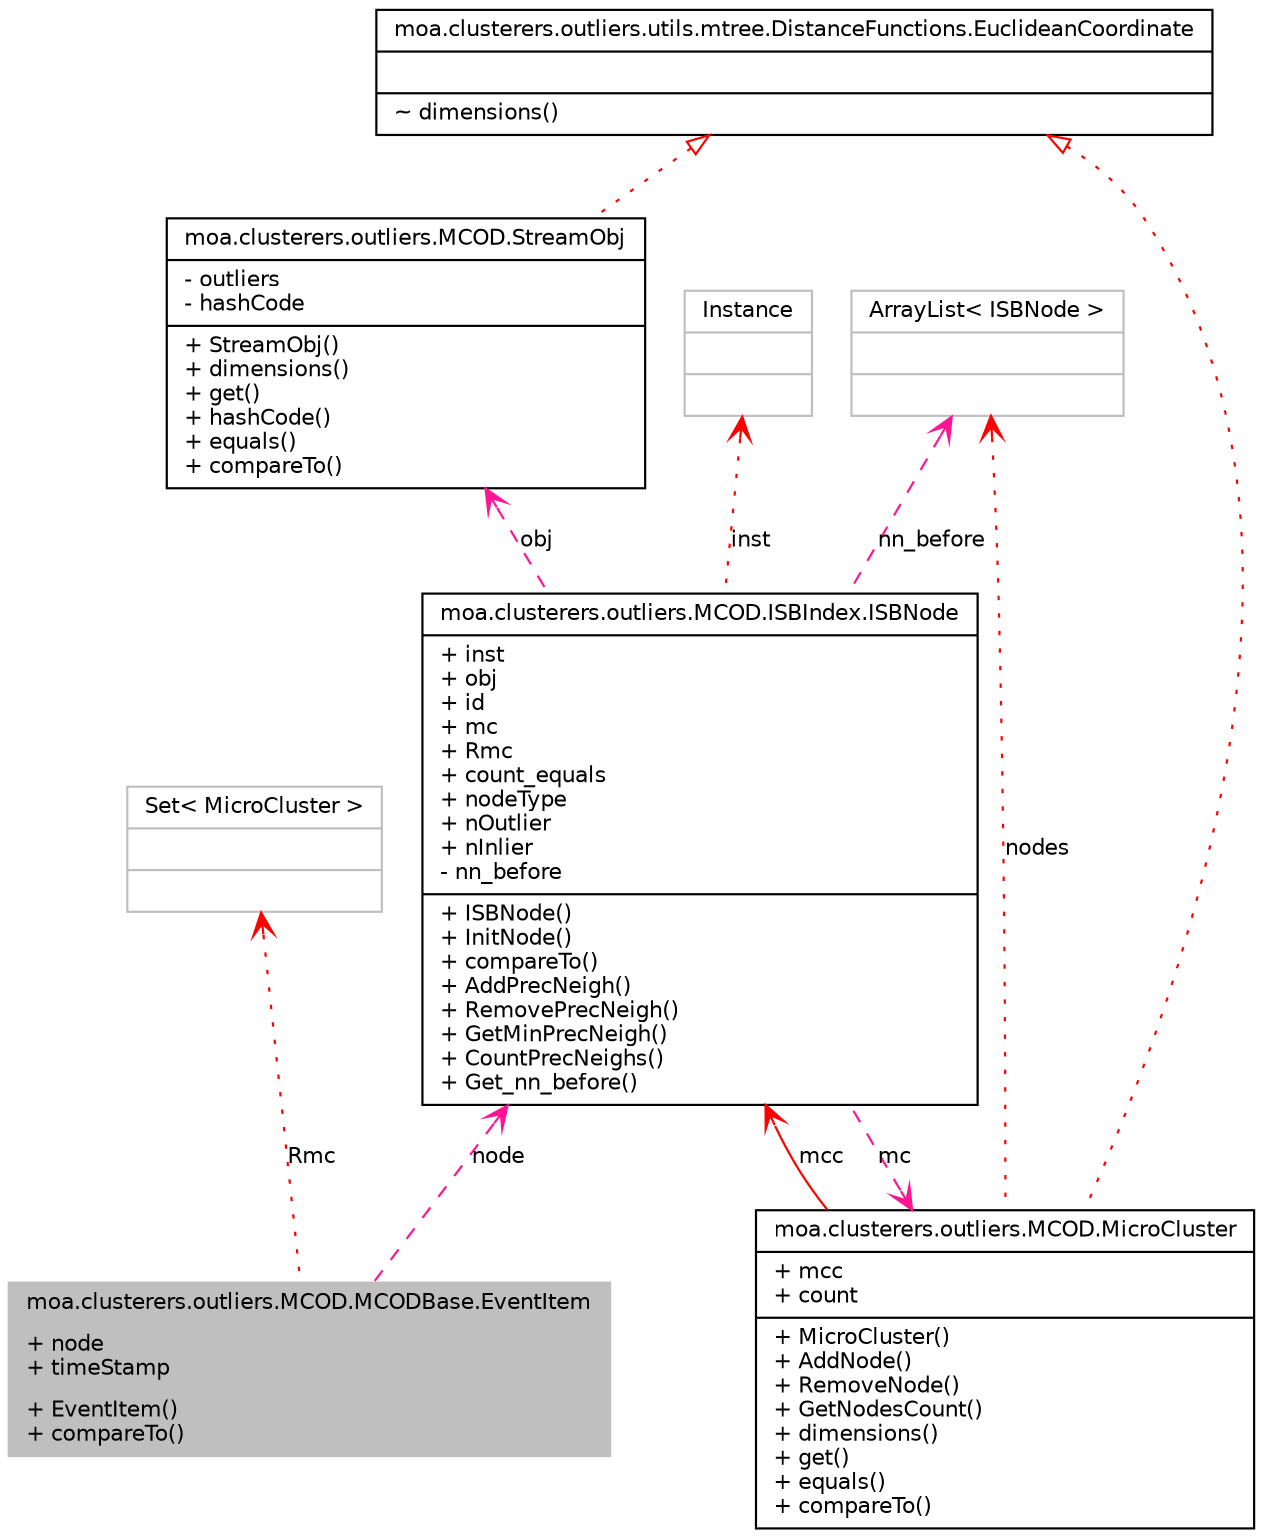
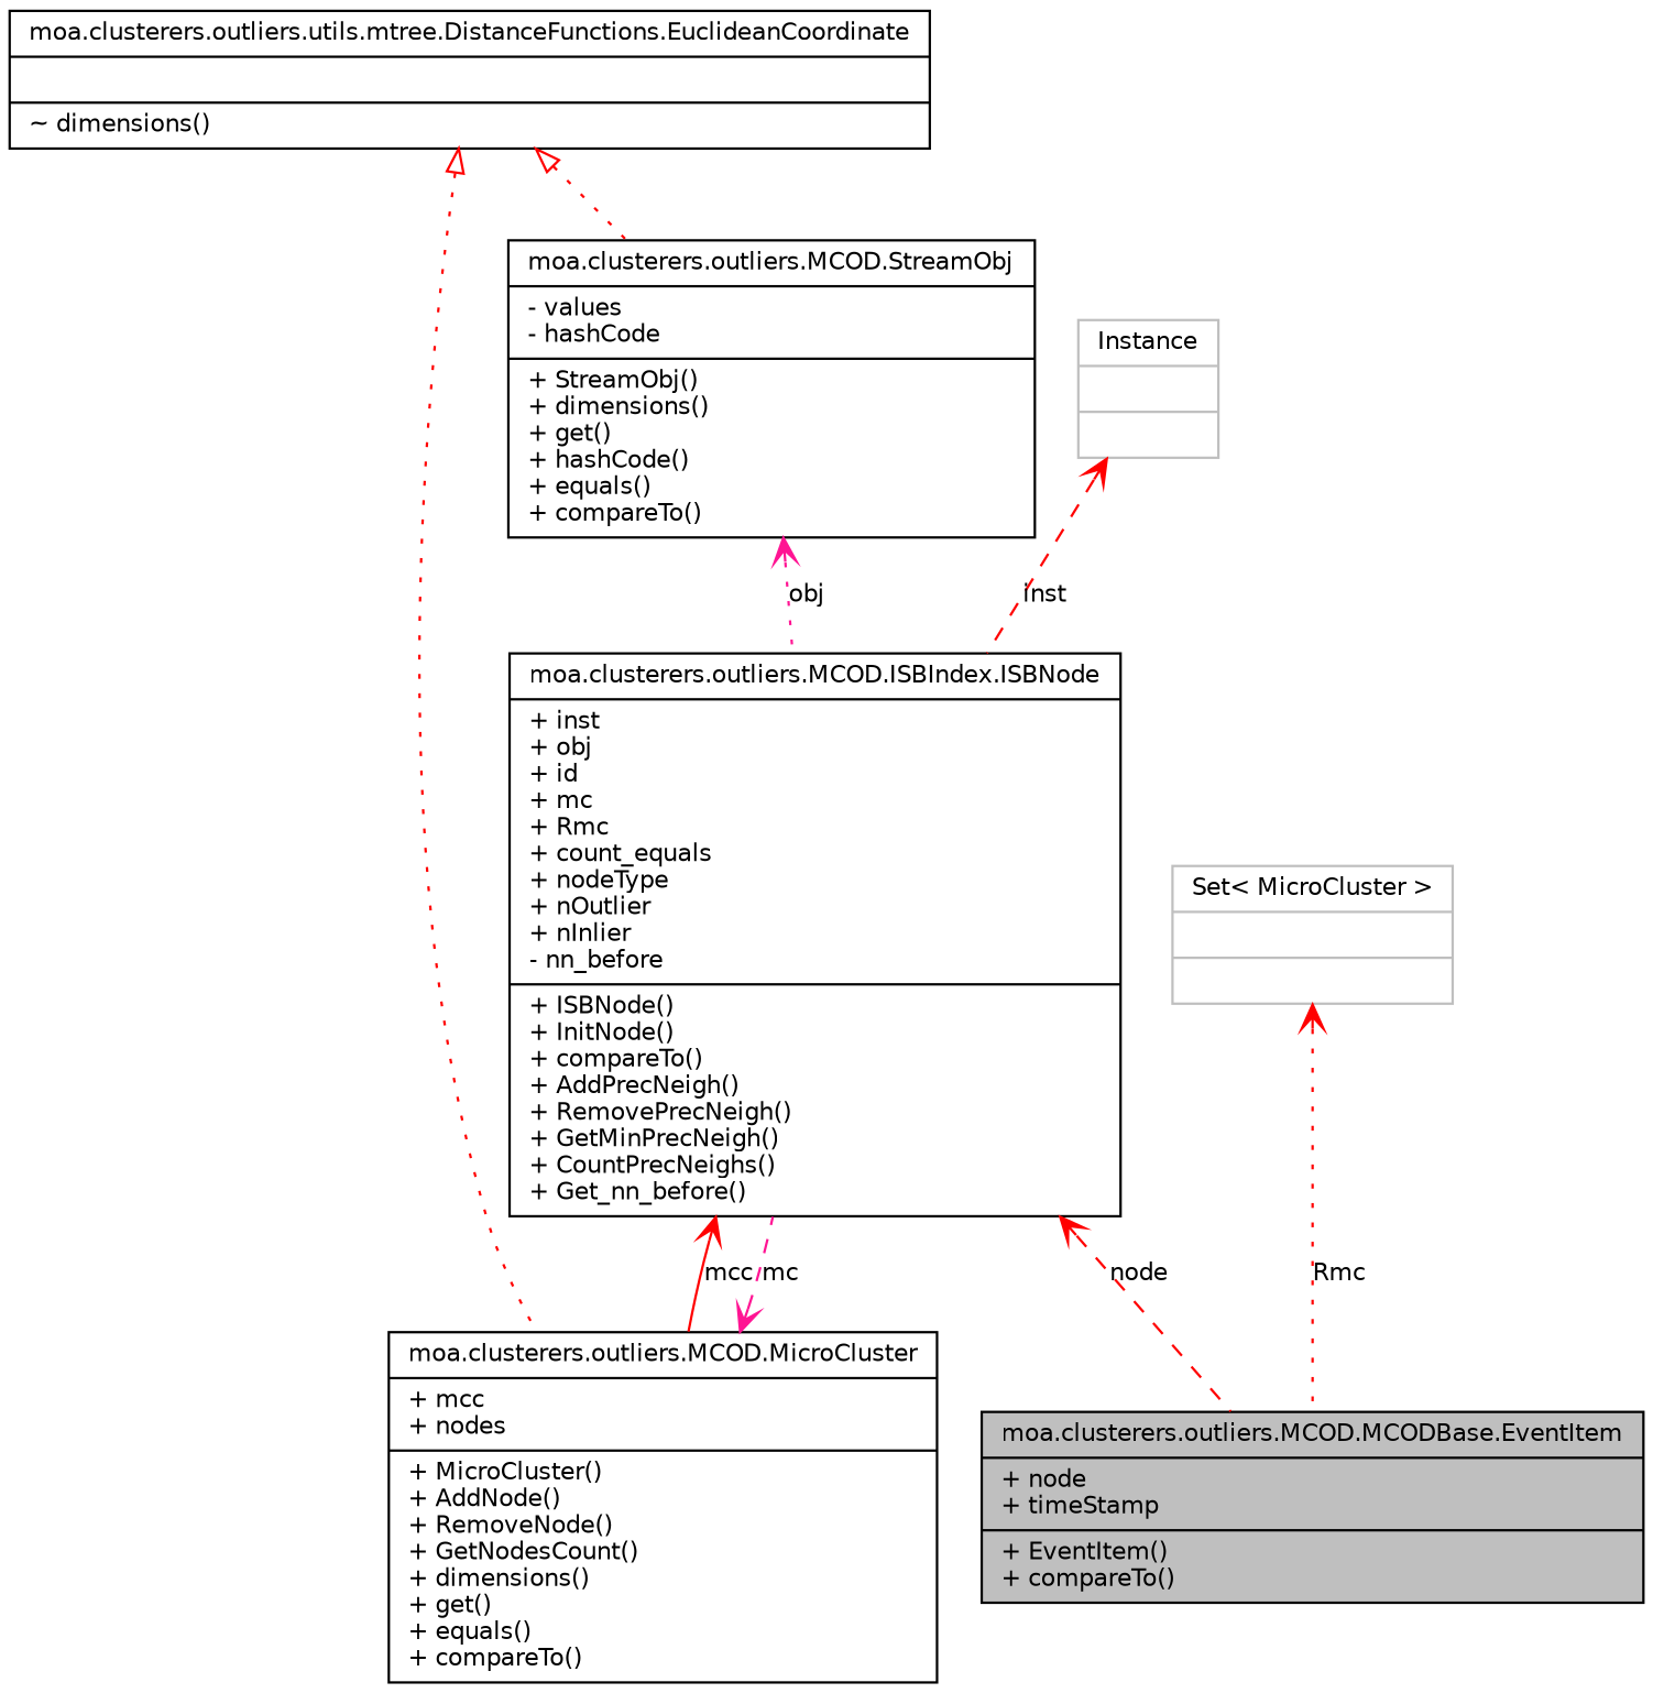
  digraph {
    node [color=black fillcolor=white fontname=Helvetica fontsize=10 shape=record style=filled]
    edge [arrowtail=open color=red dir=back fontname=Helvetica fontsize=10 labelfontname=Helvetica labelfontsize=10 style=dotted]
-   n1 [color=grey75 fillcolor=grey75 fontcolor=black height=0.2 label="{moa.clusterers.outliers.MCOD.MCODBase.EventItem\n|+ node\l+ timeStamp\l|+ EventItem()\l+ compareTo()\l}" width=0.4]
+   n1 [fillcolor=grey75 fontcolor=black height=0.2 label="{moa.clusterers.outliers.MCOD.MCODBase.EventItem\n|+ node\l+ timeStamp\l|+ EventItem()\l+ compareTo()\l}" width=0.4]
    n2 [height=0.2 label="{moa.clusterers.outliers.MCOD.ISBIndex.ISBNode\n|+ inst\l+ obj\l+ id\l+ mc\l+ Rmc\l+ count_equals\l+ nodeType\l+ nOutlier\l+ nInlier\l- nn_before\l|+ ISBNode()\l+ InitNode()\l+ compareTo()\l+ AddPrecNeigh()\l+ RemovePrecNeigh()\l+ GetMinPrecNeigh()\l+ CountPrecNeighs()\l+ Get_nn_before()\l}" width=0.4]
-   n3 [height=0.2 label="{moa.clusterers.outliers.MCOD.MicroCluster\n|+ mcc\l+ count\l|+ MicroCluster()\l+ AddNode()\l+ RemoveNode()\l+ GetNodesCount()\l+ dimensions()\l+ get()\l+ equals()\l+ compareTo()\l}" width=0.4]
+   n3 [height=0.2 label="{moa.clusterers.outliers.MCOD.MicroCluster\n|+ mcc\l+ nodes\l|+ MicroCluster()\l+ AddNode()\l+ RemoveNode()\l+ GetNodesCount()\l+ dimensions()\l+ get()\l+ equals()\l+ compareTo()\l}" width=0.4]
    n4 [color=grey75 height=0.2 label="{Set\< MicroCluster \>\n||}" width=0.4]
-   n5 [height=0.2 label="{moa.clusterers.outliers.MCOD.StreamObj\n|- outliers\l- hashCode\l|+ StreamObj()\l+ dimensions()\l+ get()\l+ hashCode()\l+ equals()\l+ compareTo()\l}" width=0.4]
+   n5 [height=0.2 label="{moa.clusterers.outliers.MCOD.StreamObj\n|- values\l- hashCode\l|+ StreamObj()\l+ dimensions()\l+ get()\l+ hashCode()\l+ equals()\l+ compareTo()\l}" width=0.4]
    n6 [height=0.2 label="{moa.clusterers.outliers.utils.mtree.DistanceFunctions.EuclideanCoordinate\n||~ dimensions()\l}" width=0.4]
    n7 [color=grey75 height=0.2 label="{Instance\n||}" width=0.4]
-   n8 [color=grey75 height=0.2 label="{ArrayList\< ISBNode \>\n||}" width=0.4]
-   n2 -> n1 [color=deeppink label="node" style=dashed]
+   n2 -> n1 [label="node" style=dashed]
    n2 -> n3 [label=mcc style=solid]
    n3 -> n2 [color=deeppink label=mc style=dashed]
    n4 -> n1 [label=Rmc]
-   n5 -> n2 [color=deeppink label=obj style=dashed]
+   n5 -> n2 [color=deeppink label=obj]
    n6 -> n3 [arrowtail=empty]
    n6 -> n5 [arrowtail=empty]
-   n7 -> n2 [label=inst]
-   n8 -> n2 [color=deeppink label=nn_before style=dashed]
-   n8 -> n3 [label=nodes]
+   n7 -> n2 [label=inst style=dashed]
  }
